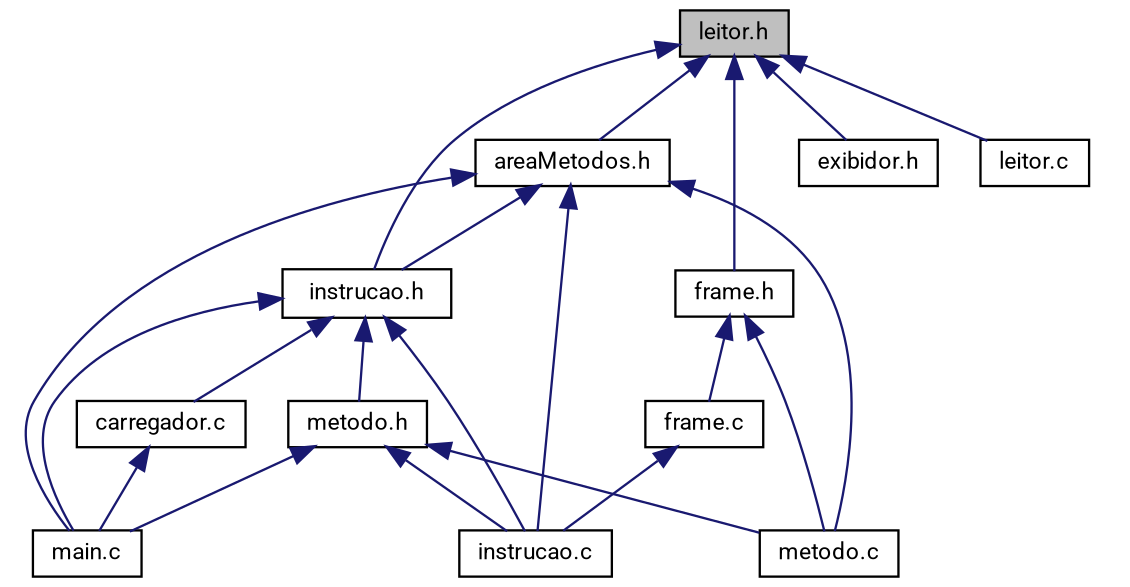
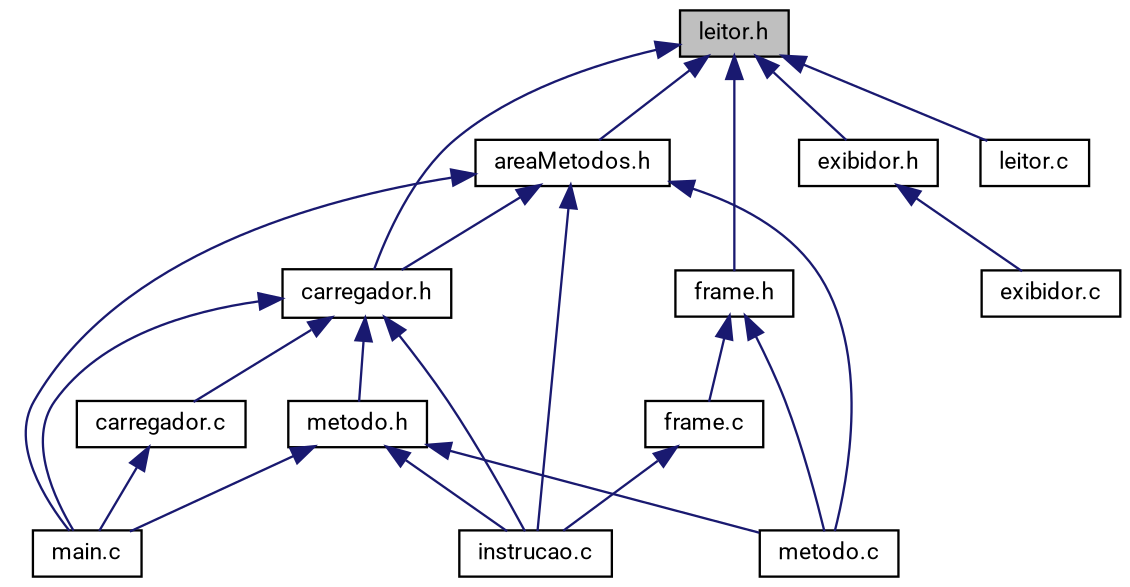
  digraph {
    fontname=Roboto
    node [color=black fillcolor=white fontname=Roboto fontsize=10 shape=record style=filled]
    edge [color=midnightblue dir=back fontname=Roboto fontsize=10 labelfontname=Helvetica labelfontsize=10 style=solid]
    n1 [fillcolor=grey75 fontcolor=black height=0.2 label="leitor.h" width=0.4]
    n2 [height=0.2 label="areaMetodos.h" width=0.4]
-   n3 [height=0.2 label="instrucao.h" width=0.4]
+   n3 [height=0.2 label="carregador.h" width=0.4]
    n4 [height=0.2 label="exibidor.h" width=0.4]
    n5 [height=0.2 label="frame.h" width=0.4]
    n6 [height=0.2 label="leitor.c" width=0.4]
    n7 [height=0.2 label="instrucao.c" width=0.4]
    n8 [height=0.2 label="main.c" width=0.4]
    n9 [height=0.2 label="metodo.c" width=0.4]
    n10 [height=0.2 label="carregador.c" width=0.4]
    n11 [height=0.2 label="metodo.h" width=0.4]
+   n12 [height=0.2 label="exibidor.c" width=0.4]
    n13 [height=0.2 label="frame.c" width=0.4]
    n1 -> n2
    n1 -> n3
    n1 -> n4
    n1 -> n5
    n1 -> n6
    n2 -> n3
    n2 -> n7
    n2 -> n8
    n2 -> n9
    n3 -> n7
    n3 -> n8
    n3 -> n10
    n3 -> n11
+   n4 -> n12
    n5 -> n9
    n5 -> n13
    n10 -> n8
    n11 -> n7
    n11 -> n8
    n11 -> n9
    n13 -> n7
  }
